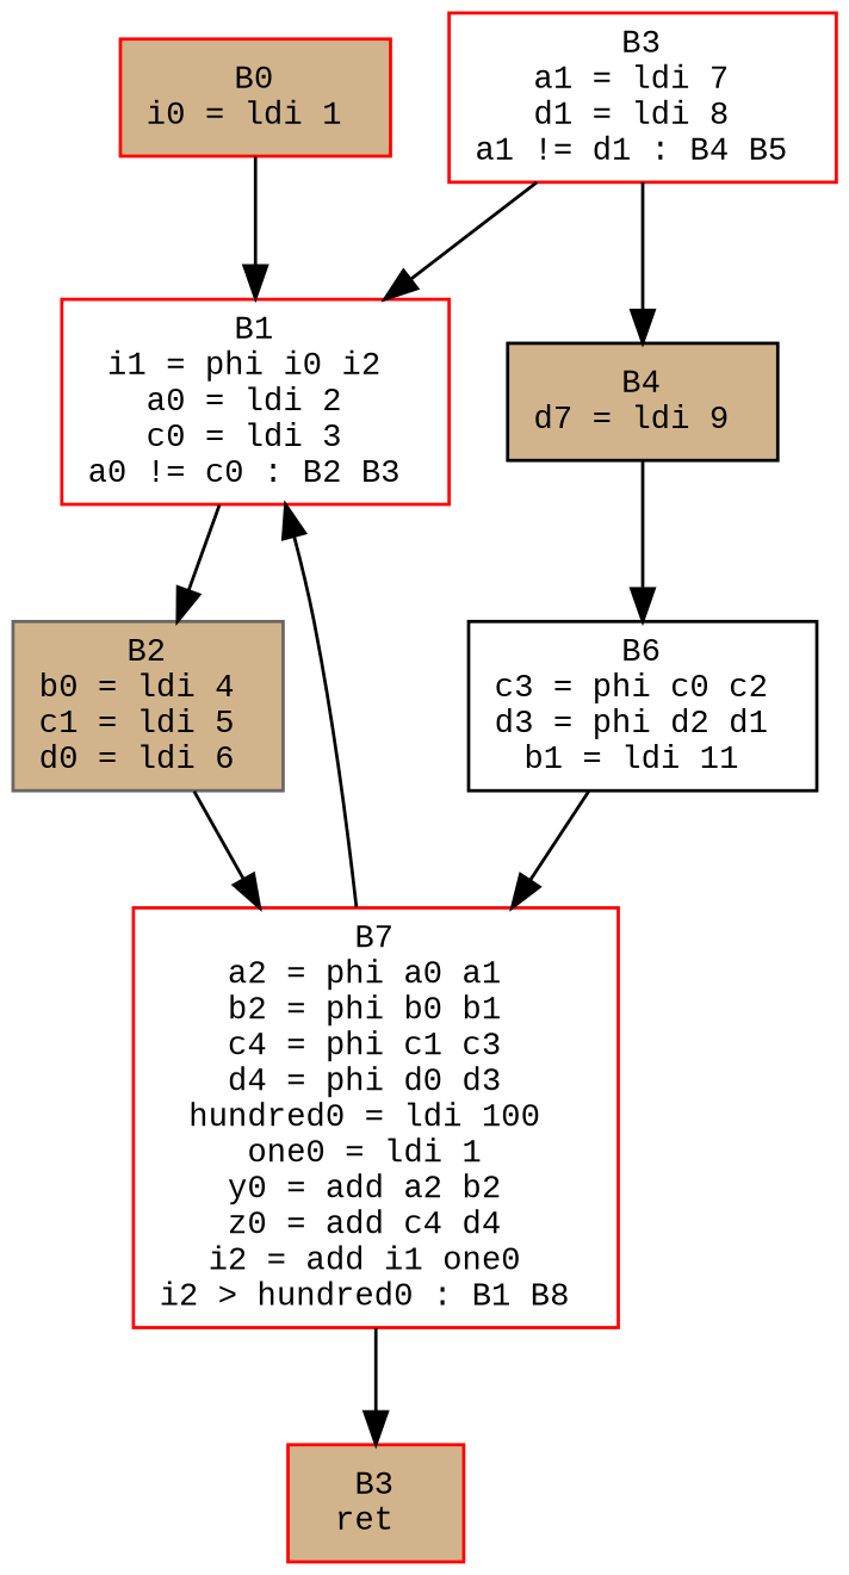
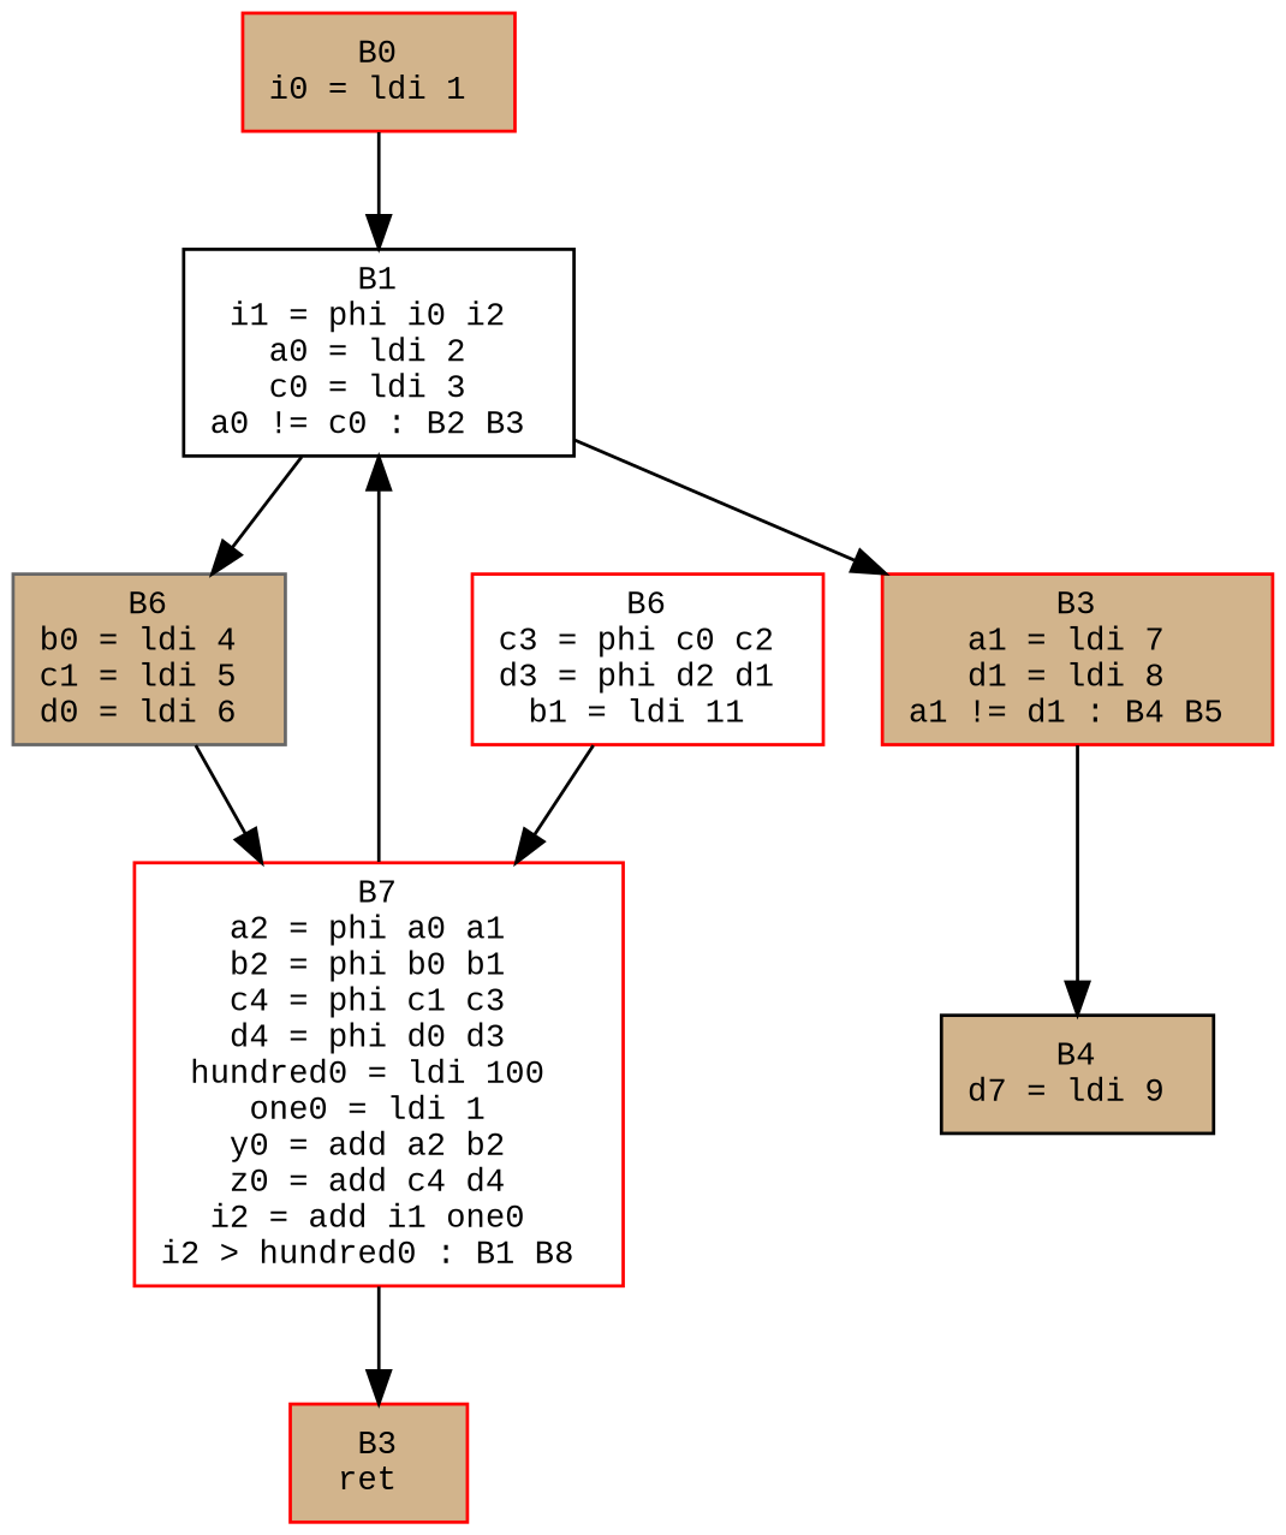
  digraph {
    fontname="Liberation Mono"
    node [color=red fillcolor=tan fontname="Liberation Mono" fontsize=10 shape=box style=filled]
    edge [fontname="Liberation Mono"]
    n1 [label="B0\ni0 = ldi 1 \n"]
-   n2 [fillcolor=white label="B1\ni1 = phi i0 i2 \na0 = ldi 2 \nc0 = ldi 3 \na0 != c0 : B2 B3 \n"]
-   n3 [color=gray40 label="B2\nb0 = ldi 4 \nc1 = ldi 5 \nd0 = ldi 6 \n"]
-   n4 [fillcolor=white label="B3\na1 = ldi 7 \nd1 = ldi 8 \na1 != d1 : B4 B5 \n"]
+   n2 [color=black fillcolor=white label="B1\ni1 = phi i0 i2 \na0 = ldi 2 \nc0 = ldi 3 \na0 != c0 : B2 B3 \n"]
+   n3 [color=gray40 label="B6\nb0 = ldi 4 \nc1 = ldi 5 \nd0 = ldi 6 \n"]
+   n4 [label="B3\na1 = ldi 7 \nd1 = ldi 8 \na1 != d1 : B4 B5 \n"]
    n5 [fillcolor=white label="B7\na2 = phi a0 a1 \nb2 = phi b0 b1 \nc4 = phi c1 c3 \nd4 = phi d0 d3 \nhundred0 = ldi 100 \none0 = ldi 1 \ny0 = add a2 b2 \nz0 = add c4 d4 \ni2 = add i1 one0 \ni2 > hundred0 : B1 B8 \n"]
    n6 [color=black label="B4\nd7 = ldi 9 \n"]
    n7 [label="B3\nret \n"]
-   n8 [color=black fillcolor=white label="B6\nc3 = phi c0 c2 \nd3 = phi d2 d1 \nb1 = ldi 11 \n"]
+   n8 [fillcolor=white label="B6\nc3 = phi c0 c2 \nd3 = phi d2 d1 \nb1 = ldi 11 \n"]
    n1 -> n2
    n2 -> n3
-   n4 -> n2
+   n2 -> n4
    n3 -> n5
    n4 -> n6
    n5 -> n2
    n5 -> n7
-   n6 -> n8
    n8 -> n5
  }
